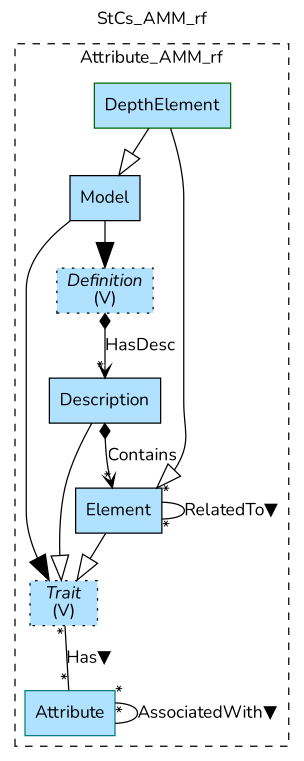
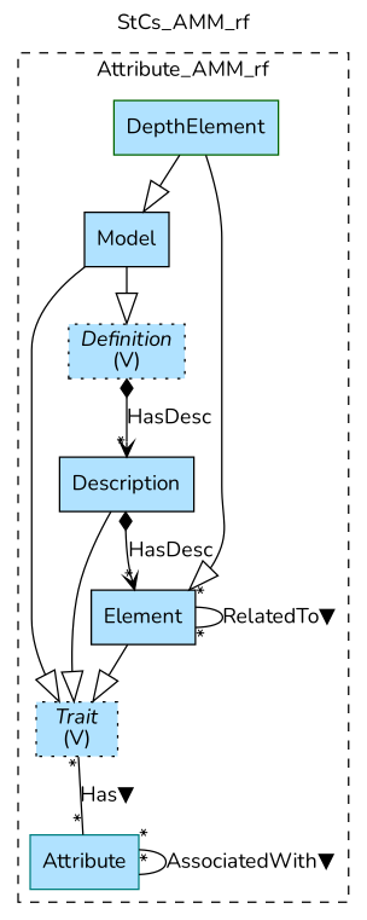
  digraph {
    fontname=Nunito
    label=StCs_AMM_rf
    labelfontsize=12
    labelloc=tl
    node [color=black fillcolor=lightskyblue1 fontname=Nunito shape=record style=filled]
    edge [arrowhead=onormal arrowsize=2.0 fontname=Nunito]
    n1 [label=Model]
    n2 [label=<{<I>Trait</I><br/>(V)}> style="filled,dotted" color=""]
    n3 [label=<{<I>Definition</I><br/>(V)}> style="filled,dotted" color=""]
    n4 [label=Description]
    n5 [label=Element]
    n6 [color=darkgreen label=DepthElement]
    n7 [color=teal label=Attribute]
    subgraph cluster_1 {
      label=Attribute_AMM_rf
      style=dashed
      n1
      n2
      n3
      n4
      n5
      n6
      n7
    }
-   n1 -> n2 [arrowhead=normal]
-   n1 -> n3 [arrowhead=normal]
+   n1 -> n2
+   n1 -> n3
    n2 -> n7 [dir=none headlabel="*" label="Has▼" taillabel="*" arrowhead="" arrowsize=""]
    n3 -> n4 [arrowhead=vee arrowtail=diamond dir=both headlabel="*" label=HasDesc arrowsize=""]
    n4 -> n2
-   n4 -> n5 [arrowhead=vee arrowtail=diamond dir=both headlabel="*" label=Contains arrowsize=""]
+   n4 -> n5 [arrowhead=vee arrowtail=diamond dir=both headlabel="*" label=HasDesc arrowsize=""]
    n5 -> n2
    n5 -> n5 [dir=none headlabel="*" label="RelatedTo▼" taillabel="*" arrowhead="" arrowsize=""]
    n6 -> n1
    n6 -> n5
    n7 -> n7 [dir=none headlabel="*" label="AssociatedWith▼" taillabel="*" arrowhead="" arrowsize=""]
  }
